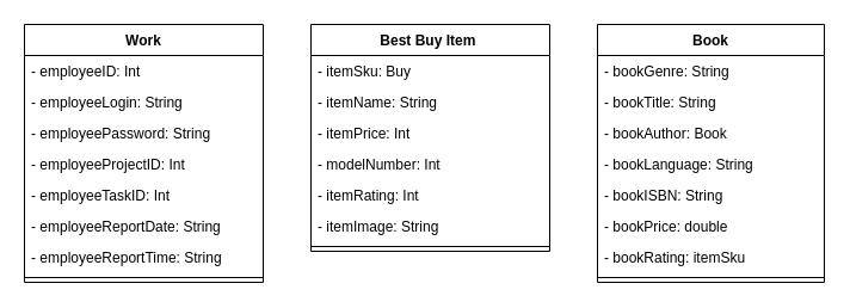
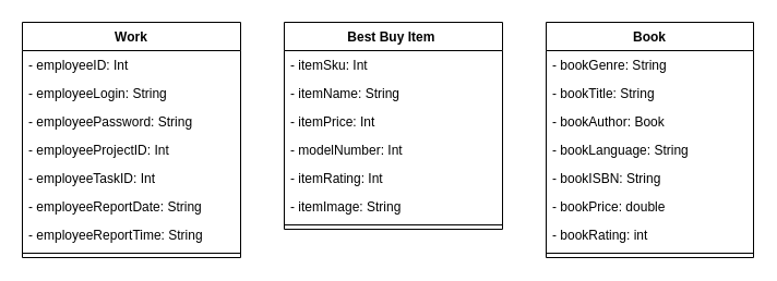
  <mxCell id="0" />
  <mxCell id="1" parent="0" />
  <mxCell id="2" value="Work" style="swimlane;fontStyle=1;align=center;verticalAlign=top;childLayout=stackLayout;horizontal=1;startSize=26;horizontalStack=0;resizeParent=1;resizeParentMax=0;resizeLast=0;collapsible=1;marginBottom=0;resizeHeight=1;resizeWidth=1;" vertex="1" parent="1"><mxGeometry x="20" y="20" width="200" height="216" as="geometry" /></mxCell>
  <mxCell id="3" value="- employeeID: Int" style="text;strokeColor=none;fillColor=none;align=left;verticalAlign=top;spacingLeft=4;spacingRight=4;overflow=hidden;rotatable=0;points=[[0,0.5],[1,0.5]];portConstraint=eastwest;" vertex="1" parent="2"><mxGeometry y="26" width="200" height="26" as="geometry" /></mxCell>
  <mxCell id="4" value="- employeeLogin: String&#10;" style="text;strokeColor=none;fillColor=none;align=left;verticalAlign=top;spacingLeft=4;spacingRight=4;overflow=hidden;rotatable=0;points=[[0,0.5],[1,0.5]];portConstraint=eastwest;" vertex="1" parent="2"><mxGeometry y="52" width="200" height="26" as="geometry" /></mxCell>
  <mxCell id="5" value="- employeePassword: String" style="text;strokeColor=none;fillColor=none;align=left;verticalAlign=top;spacingLeft=4;spacingRight=4;overflow=hidden;rotatable=0;points=[[0,0.5],[1,0.5]];portConstraint=eastwest;" vertex="1" parent="2"><mxGeometry y="78" width="200" height="26" as="geometry" /></mxCell>
  <mxCell id="6" value="- employeeProjectID: Int" style="text;strokeColor=none;fillColor=none;align=left;verticalAlign=top;spacingLeft=4;spacingRight=4;overflow=hidden;rotatable=0;points=[[0,0.5],[1,0.5]];portConstraint=eastwest;" vertex="1" parent="2"><mxGeometry y="104" width="200" height="26" as="geometry" /></mxCell>
  <mxCell id="7" value="- employeeTaskID: Int" style="text;strokeColor=none;fillColor=none;align=left;verticalAlign=top;spacingLeft=4;spacingRight=4;overflow=hidden;rotatable=0;points=[[0,0.5],[1,0.5]];portConstraint=eastwest;" vertex="1" parent="2"><mxGeometry y="130" width="200" height="26" as="geometry" /></mxCell>
  <mxCell id="8" value="- employeeReportDate: String" style="text;strokeColor=none;fillColor=none;align=left;verticalAlign=top;spacingLeft=4;spacingRight=4;overflow=hidden;rotatable=0;points=[[0,0.5],[1,0.5]];portConstraint=eastwest;" vertex="1" parent="2"><mxGeometry y="156" width="200" height="26" as="geometry" /></mxCell>
  <mxCell id="9" value="- employeeReportTime: String&#10;" style="text;strokeColor=none;fillColor=none;align=left;verticalAlign=top;spacingLeft=4;spacingRight=4;overflow=hidden;rotatable=0;points=[[0,0.5],[1,0.5]];portConstraint=eastwest;" parent="2" vertex="1"><mxGeometry y="182" width="200" height="26" as="geometry" /></mxCell>
  <mxCell id="10" value="" style="line;strokeWidth=1;fillColor=none;align=left;verticalAlign=middle;spacingTop=-1;spacingLeft=3;spacingRight=3;rotatable=0;labelPosition=right;points=[];portConstraint=eastwest;" vertex="1" parent="2"><mxGeometry y="208" width="200" height="8" as="geometry" /></mxCell>
  <mxCell id="11" value="Best Buy Item " style="swimlane;fontStyle=1;align=center;verticalAlign=top;childLayout=stackLayout;horizontal=1;startSize=26;horizontalStack=0;resizeParent=1;resizeParentMax=0;resizeLast=0;collapsible=1;marginBottom=0;" vertex="1" parent="1"><mxGeometry x="260" y="20" width="200" height="190" as="geometry" /></mxCell>
- <mxCell id="12" value="- itemSku: Buy" style="text;strokeColor=none;fillColor=none;align=left;verticalAlign=top;spacingLeft=4;spacingRight=4;overflow=hidden;rotatable=0;points=[[0,0.5],[1,0.5]];portConstraint=eastwest;" vertex="1" parent="11"><mxGeometry y="26" width="200" height="26" as="geometry" /></mxCell>
+ <mxCell id="12" value="- itemSku: Int" style="text;strokeColor=none;fillColor=none;align=left;verticalAlign=top;spacingLeft=4;spacingRight=4;overflow=hidden;rotatable=0;points=[[0,0.5],[1,0.5]];portConstraint=eastwest;" vertex="1" parent="11"><mxGeometry y="26" width="200" height="26" as="geometry" /></mxCell>
  <mxCell id="13" value="- itemName: String" style="text;strokeColor=none;fillColor=none;align=left;verticalAlign=top;spacingLeft=4;spacingRight=4;overflow=hidden;rotatable=0;points=[[0,0.5],[1,0.5]];portConstraint=eastwest;" vertex="1" parent="11"><mxGeometry y="52" width="200" height="26" as="geometry" /></mxCell>
  <mxCell id="14" value="- itemPrice: Int" style="text;strokeColor=none;fillColor=none;align=left;verticalAlign=top;spacingLeft=4;spacingRight=4;overflow=hidden;rotatable=0;points=[[0,0.5],[1,0.5]];portConstraint=eastwest;" vertex="1" parent="11"><mxGeometry y="78" width="200" height="26" as="geometry" /></mxCell>
  <mxCell id="15" value="- modelNumber: Int" style="text;strokeColor=none;fillColor=none;align=left;verticalAlign=top;spacingLeft=4;spacingRight=4;overflow=hidden;rotatable=0;points=[[0,0.5],[1,0.5]];portConstraint=eastwest;" vertex="1" parent="11"><mxGeometry y="104" width="200" height="26" as="geometry" /></mxCell>
  <mxCell id="16" value="- itemRating: Int" style="text;strokeColor=none;fillColor=none;align=left;verticalAlign=top;spacingLeft=4;spacingRight=4;overflow=hidden;rotatable=0;points=[[0,0.5],[1,0.5]];portConstraint=eastwest;" vertex="1" parent="11"><mxGeometry y="130" width="200" height="26" as="geometry" /></mxCell>
  <mxCell id="17" value="- itemImage: String" style="text;strokeColor=none;fillColor=none;align=left;verticalAlign=top;spacingLeft=4;spacingRight=4;overflow=hidden;rotatable=0;points=[[0,0.5],[1,0.5]];portConstraint=eastwest;" vertex="1" parent="11"><mxGeometry y="156" width="200" height="26" as="geometry" /></mxCell>
  <mxCell id="18" value="" style="line;strokeWidth=1;fillColor=none;align=left;verticalAlign=middle;spacingTop=-1;spacingLeft=3;spacingRight=3;rotatable=0;labelPosition=right;points=[];portConstraint=eastwest;" vertex="1" parent="11"><mxGeometry y="182" width="200" height="8" as="geometry" /></mxCell>
  <mxCell id="19" value="Book" style="swimlane;fontStyle=1;align=center;verticalAlign=top;childLayout=stackLayout;horizontal=1;startSize=26;horizontalStack=0;resizeParent=1;resizeParentMax=0;resizeLast=0;collapsible=1;marginBottom=0;" vertex="1" parent="1"><mxGeometry x="500" y="20" width="190" height="216" as="geometry" /></mxCell>
  <mxCell id="20" value="- bookGenre: String" style="text;strokeColor=none;fillColor=none;align=left;verticalAlign=top;spacingLeft=4;spacingRight=4;overflow=hidden;rotatable=0;points=[[0,0.5],[1,0.5]];portConstraint=eastwest;" vertex="1" parent="19"><mxGeometry y="26" width="190" height="26" as="geometry" /></mxCell>
  <mxCell id="21" value="- bookTitle: String" style="text;strokeColor=none;fillColor=none;align=left;verticalAlign=top;spacingLeft=4;spacingRight=4;overflow=hidden;rotatable=0;points=[[0,0.5],[1,0.5]];portConstraint=eastwest;" vertex="1" parent="19"><mxGeometry y="52" width="190" height="26" as="geometry" /></mxCell>
  <mxCell id="22" value="- bookAuthor: Book" style="text;strokeColor=none;fillColor=none;align=left;verticalAlign=top;spacingLeft=4;spacingRight=4;overflow=hidden;rotatable=0;points=[[0,0.5],[1,0.5]];portConstraint=eastwest;" vertex="1" parent="19"><mxGeometry y="78" width="190" height="26" as="geometry" /></mxCell>
  <mxCell id="23" value="- bookLanguage: String" style="text;strokeColor=none;fillColor=none;align=left;verticalAlign=top;spacingLeft=4;spacingRight=4;overflow=hidden;rotatable=0;points=[[0,0.5],[1,0.5]];portConstraint=eastwest;" vertex="1" parent="19"><mxGeometry y="104" width="190" height="26" as="geometry" /></mxCell>
  <mxCell id="24" value="- bookISBN: String" style="text;strokeColor=none;fillColor=none;align=left;verticalAlign=top;spacingLeft=4;spacingRight=4;overflow=hidden;rotatable=0;points=[[0,0.5],[1,0.5]];portConstraint=eastwest;" vertex="1" parent="19"><mxGeometry y="130" width="190" height="26" as="geometry" /></mxCell>
  <mxCell id="25" value="- bookPrice: double" style="text;strokeColor=none;fillColor=none;align=left;verticalAlign=top;spacingLeft=4;spacingRight=4;overflow=hidden;rotatable=0;points=[[0,0.5],[1,0.5]];portConstraint=eastwest;" vertex="1" parent="19"><mxGeometry y="156" width="190" height="26" as="geometry" /></mxCell>
- <mxCell id="26" value="- bookRating: itemSku" style="text;strokeColor=none;fillColor=none;align=left;verticalAlign=top;spacingLeft=4;spacingRight=4;overflow=hidden;rotatable=0;points=[[0,0.5],[1,0.5]];portConstraint=eastwest;" vertex="1" parent="19"><mxGeometry y="182" width="190" height="26" as="geometry" /></mxCell>
+ <mxCell id="26" value="- bookRating: int" style="text;strokeColor=none;fillColor=none;align=left;verticalAlign=top;spacingLeft=4;spacingRight=4;overflow=hidden;rotatable=0;points=[[0,0.5],[1,0.5]];portConstraint=eastwest;" vertex="1" parent="19"><mxGeometry y="182" width="190" height="26" as="geometry" /></mxCell>
  <mxCell id="27" value="" style="line;strokeWidth=1;fillColor=none;align=left;verticalAlign=middle;spacingTop=-1;spacingLeft=3;spacingRight=3;rotatable=0;labelPosition=right;points=[];portConstraint=eastwest;" vertex="1" parent="19"><mxGeometry y="208" width="190" height="8" as="geometry" /></mxCell>
